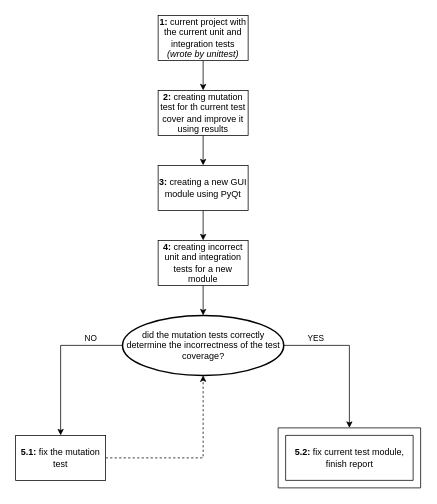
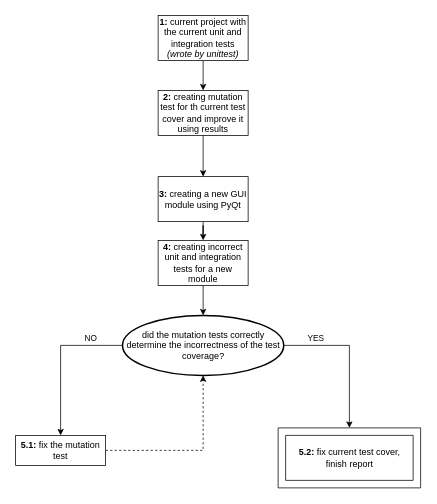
  <mxCell id="0" />
  <mxCell id="1" parent="0" />
  <mxCell id="2" value="" style="edgeStyle=orthogonalEdgeStyle;rounded=0;orthogonalLoop=1;jettySize=auto;html=1;" edge="1" parent="1" source="3" target="5"><mxGeometry relative="1" as="geometry" /></mxCell>
  <mxCell id="3" value="&lt;b&gt;1:&lt;/b&gt; current project with the current unit and integration tests&lt;br&gt;&lt;i&gt;(wrote by unittest)&lt;/i&gt;" style="rounded=0;whiteSpace=wrap;html=1;" vertex="1" parent="1"><mxGeometry x="210" y="20" width="120" height="60" as="geometry" /></mxCell>
  <mxCell id="4" value="" style="edgeStyle=orthogonalEdgeStyle;rounded=0;orthogonalLoop=1;jettySize=auto;html=1;" edge="1" parent="1" source="5" target="7"><mxGeometry relative="1" as="geometry" /></mxCell>
  <mxCell id="5" value="&lt;b&gt;2: &lt;/b&gt;creating mutation test for th current test cover and improve it using results" style="rounded=0;whiteSpace=wrap;html=1;" vertex="1" parent="1"><mxGeometry x="210" y="120" width="120" height="60" as="geometry" /></mxCell>
  <mxCell id="6" value="" style="edgeStyle=orthogonalEdgeStyle;rounded=0;orthogonalLoop=1;jettySize=auto;html=1;" edge="1" parent="1" source="7" target="9"><mxGeometry relative="1" as="geometry" /></mxCell>
- <mxCell id="7" value="&lt;b&gt;3:&amp;nbsp;&lt;/b&gt;creating a new GUI module using PyQt" style="rounded=0;whiteSpace=wrap;html=1;" vertex="1" parent="1"><mxGeometry x="210" y="220" width="120" height="60" as="geometry" /></mxCell>
+ <mxCell id="7" value="&lt;b&gt;3:&amp;nbsp;&lt;/b&gt;creating a new GUI module using PyQt" style="rounded=0;whiteSpace=wrap;html=1;" vertex="1" parent="1"><mxGeometry x="210" y="235" width="120" height="60" as="geometry" /></mxCell>
  <mxCell id="8" value="" style="edgeStyle=orthogonalEdgeStyle;rounded=0;orthogonalLoop=1;jettySize=auto;html=1;" edge="1" parent="1" source="9" target="16"><mxGeometry relative="1" as="geometry" /></mxCell>
  <mxCell id="9" value="&lt;b&gt;4:&amp;nbsp;&lt;/b&gt;creating incorrect unit and integration tests for a new module" style="rounded=0;whiteSpace=wrap;html=1;" vertex="1" parent="1"><mxGeometry x="210" y="320" width="120" height="60" as="geometry" /></mxCell>
  <mxCell id="10" style="edgeStyle=orthogonalEdgeStyle;rounded=0;orthogonalLoop=1;jettySize=auto;html=1;entryX=0.5;entryY=1;entryDx=0;entryDy=0;entryPerimeter=0;dashed=1;" edge="1" parent="1" source="11" target="16"><mxGeometry relative="1" as="geometry" /></mxCell>
- <mxCell id="11" value="&lt;b&gt;5.1: &lt;/b&gt;fix the mutation test" style="rounded=0;whiteSpace=wrap;html=1;" vertex="1" parent="1"><mxGeometry x="20" y="580" width="120" height="60" as="geometry" /></mxCell>
+ <mxCell id="11" value="&lt;b&gt;5.1: &lt;/b&gt;fix the mutation test" style="rounded=0;whiteSpace=wrap;html=1;" vertex="1" parent="1"><mxGeometry x="20" y="580" width="120" height="40" as="geometry" /></mxCell>
  <mxCell id="12" value="" style="verticalLabelPosition=bottom;verticalAlign=top;html=1;shape=mxgraph.basic.frame;dx=10;whiteSpace=wrap;" vertex="1" parent="1"><mxGeometry x="370" y="570" width="190" height="80" as="geometry" /></mxCell>
- <mxCell id="13" value="&lt;b style=&quot;border-color: var(--border-color);&quot;&gt;5.2:&amp;nbsp;&lt;/b&gt;fix current test module,&lt;br&gt;finish report" style="text;html=1;align=center;verticalAlign=middle;resizable=0;points=[];autosize=1;strokeColor=none;fillColor=none;" vertex="1" parent="1"><mxGeometry x="385" y="590" width="160" height="40" as="geometry" /></mxCell>
+ <mxCell id="13" value="&lt;b style=&quot;border-color: var(--border-color);&quot;&gt;5.2:&amp;nbsp;&lt;/b&gt;fix current test cover,&lt;br&gt;finish report" style="text;html=1;align=center;verticalAlign=middle;resizable=0;points=[];autosize=1;strokeColor=none;fillColor=none;" vertex="1" parent="1"><mxGeometry x="385" y="590" width="160" height="40" as="geometry" /></mxCell>
  <mxCell id="14" value="NO" style="edgeStyle=orthogonalEdgeStyle;rounded=0;orthogonalLoop=1;jettySize=auto;html=1;entryX=0.5;entryY=0;entryDx=0;entryDy=0;" edge="1" parent="1" source="16" target="11"><mxGeometry x="-0.58" y="-10" relative="1" as="geometry"><mxPoint as="offset" /></mxGeometry></mxCell>
  <mxCell id="15" value="YES" style="edgeStyle=orthogonalEdgeStyle;rounded=0;orthogonalLoop=1;jettySize=auto;html=1;entryX=0.5;entryY=0;entryDx=0;entryDy=0;entryPerimeter=0;exitX=1;exitY=0.5;exitDx=0;exitDy=0;exitPerimeter=0;" edge="1" parent="1" source="16" target="12"><mxGeometry x="-0.57" y="10" relative="1" as="geometry"><mxPoint as="offset" /></mxGeometry></mxCell>
  <mxCell id="16" value="did the mutation tests correctly determine the incorrectness of the test coverage?" style="strokeWidth=2;html=1;shape=mxgraph.flowchart.start_2;whiteSpace=wrap;" vertex="1" parent="1"><mxGeometry x="162.5" y="420" width="215" height="80" as="geometry" /></mxCell>
